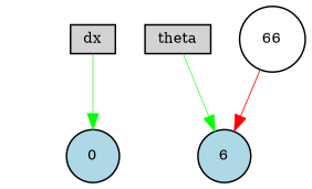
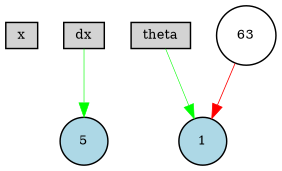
  digraph {
    node [fillcolor=lightgray fontsize=9 shape=box style=filled]
    edge [color=green style=solid]
+   x [height=0.2 width=0.2]
    dx [height=0.2 width=0.2]
-   0 [fillcolor=lightblue height=0.2 shape=circle width=0.2]
+   0 [fillcolor=lightblue height=0.2 shape=circle width=0.2 label=5]
    theta [height=0.2 width=0.2]
-   1 [fillcolor=lightblue height=0.2 shape=circle width=0.2 label=6]
-   66 [fillcolor=white height=0.2 shape=circle width=0.2]
+   1 [fillcolor=lightblue height=0.2 shape=circle width=0.2]
+   66 [fillcolor=white height=0.2 shape=circle width=0.2 label=63]
    dx -> 0 [penwidth=0.4277124967872862]
    theta -> 1 [penwidth=0.397209892524532]
    66 -> 1 [color=red penwidth=0.5530276197371291]
  }
